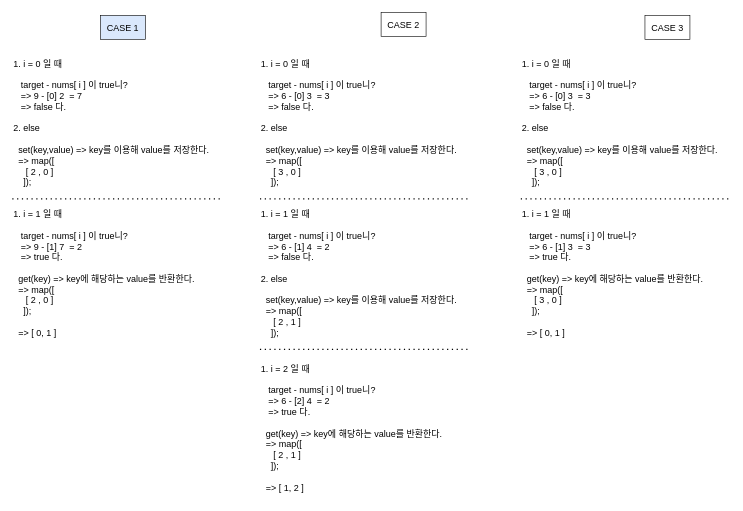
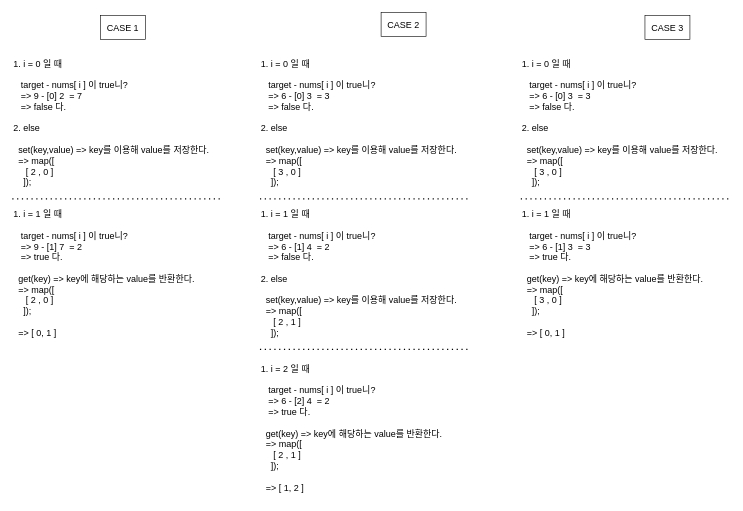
  <mxCell id="0" />
  <mxCell id="1" parent="0" />
- <mxCell id="2" value="&lt;font style=&quot;font-size: 15px;&quot;&gt;CASE 1&lt;/font&gt;" style="rounded=0;whiteSpace=wrap;html=1;fillColor=#dae8fc;" parent="1" vertex="1"><mxGeometry x="167" y="25" width="75" height="40" as="geometry" /></mxCell>
+ <mxCell id="2" value="&lt;font style=&quot;font-size: 15px;&quot;&gt;CASE 1&lt;/font&gt;" style="rounded=0;whiteSpace=wrap;html=1;" parent="1" vertex="1"><mxGeometry x="167" y="25" width="75" height="40" as="geometry" /></mxCell>
  <mxCell id="3" value="1. i = 0 일 때&lt;br&gt;&lt;br&gt;&amp;nbsp; &amp;nbsp;target - nums[ i ] 이 true니?&lt;br&gt;&amp;nbsp; &amp;nbsp;=&amp;gt; 9 - [0] 2&amp;nbsp; = 7&amp;nbsp;&lt;br&gt;&amp;nbsp; &amp;nbsp;=&amp;gt; false 다.&lt;br&gt;&lt;br&gt;2. else&lt;br&gt;&lt;br&gt;&amp;nbsp; set(key,value) =&amp;gt; key를 이용해 value를 저장한다.&lt;br&gt;&amp;nbsp; =&amp;gt; map([&lt;br&gt;&amp;nbsp; &amp;nbsp; &amp;nbsp;[ 2 , 0 ]&lt;br&gt;&amp;nbsp; &amp;nbsp; ]);&amp;nbsp;" style="text;html=1;strokeColor=none;fillColor=none;align=left;verticalAlign=top;whiteSpace=wrap;rounded=0;fontSize=15;" parent="1" vertex="1"><mxGeometry x="20" y="90" width="349" height="231" as="geometry" /></mxCell>
  <mxCell id="4" value="1. i = 1 일 때&lt;br&gt;&lt;br&gt;&amp;nbsp; &amp;nbsp;target - nums[ i ] 이 true니?&lt;br&gt;&amp;nbsp; &amp;nbsp;=&amp;gt; 9 - [1] 7&amp;nbsp; = 2&amp;nbsp;&lt;br&gt;&amp;nbsp; &amp;nbsp;=&amp;gt; true 다.&lt;br&gt;&lt;br&gt;&amp;nbsp; get(key) =&amp;gt; key에 해당하는 value를 반환한다.&lt;br&gt;&amp;nbsp; =&amp;gt; map([&lt;br&gt;&amp;nbsp; &amp;nbsp; &amp;nbsp;[ 2 , 0 ]&lt;br&gt;&amp;nbsp; &amp;nbsp; ]);&amp;nbsp;&lt;br&gt;&lt;br&gt;&amp;nbsp; =&amp;gt; [ 0, 1 ]" style="text;html=1;strokeColor=none;fillColor=none;align=left;verticalAlign=top;whiteSpace=wrap;rounded=0;fontSize=15;" parent="1" vertex="1"><mxGeometry x="20" y="341" width="349" height="231" as="geometry" /></mxCell>
  <mxCell id="5" value="" style="endArrow=none;dashed=1;html=1;dashPattern=1 3;strokeWidth=2;rounded=0;fontSize=15;" parent="1" edge="1"><mxGeometry width="50" height="50" relative="1" as="geometry"><mxPoint x="20" y="331" as="sourcePoint" /><mxPoint x="367" y="331" as="targetPoint" /></mxGeometry></mxCell>
  <mxCell id="6" value="&lt;font style=&quot;font-size: 15px;&quot;&gt;CASE 2&lt;/font&gt;" style="rounded=0;whiteSpace=wrap;html=1;" parent="1" vertex="1"><mxGeometry x="635" y="20" width="75" height="40" as="geometry" /></mxCell>
  <mxCell id="7" value="1. i = 0 일 때&lt;br&gt;&lt;br&gt;&amp;nbsp; &amp;nbsp;target - nums[ i ] 이 true니?&lt;br&gt;&amp;nbsp; &amp;nbsp;=&amp;gt; 6 - [0] 3&amp;nbsp; = 3&amp;nbsp;&lt;br&gt;&amp;nbsp; &amp;nbsp;=&amp;gt; false 다.&lt;br&gt;&lt;br&gt;2. else&lt;br&gt;&lt;br&gt;&amp;nbsp; set(key,value) =&amp;gt; key를 이용해 value를 저장한다.&lt;br&gt;&amp;nbsp; =&amp;gt; map([&lt;br&gt;&amp;nbsp; &amp;nbsp; &amp;nbsp;[ 3 , 0 ]&lt;br&gt;&amp;nbsp; &amp;nbsp; ]);&amp;nbsp;" style="text;html=1;strokeColor=none;fillColor=none;align=left;verticalAlign=top;whiteSpace=wrap;rounded=0;fontSize=15;" parent="1" vertex="1"><mxGeometry x="433" y="90" width="349" height="231" as="geometry" /></mxCell>
  <mxCell id="8" value="1. i = 1 일 때&lt;br style=&quot;border-color: var(--border-color);&quot;&gt;&lt;br style=&quot;border-color: var(--border-color);&quot;&gt;&amp;nbsp; &amp;nbsp;target - nums[ i ] 이 true니?&lt;br style=&quot;border-color: var(--border-color);&quot;&gt;&amp;nbsp; &amp;nbsp;=&amp;gt; 6 - [1] 4&amp;nbsp; = 2&amp;nbsp;&lt;br style=&quot;border-color: var(--border-color);&quot;&gt;&amp;nbsp; &amp;nbsp;=&amp;gt; false 다.&lt;br style=&quot;border-color: var(--border-color);&quot;&gt;&lt;br style=&quot;border-color: var(--border-color);&quot;&gt;2. else&lt;br style=&quot;border-color: var(--border-color);&quot;&gt;&lt;br style=&quot;border-color: var(--border-color);&quot;&gt;&amp;nbsp; set(key,value) =&amp;gt; key를 이용해 value를 저장한다.&lt;br style=&quot;border-color: var(--border-color);&quot;&gt;&amp;nbsp; =&amp;gt; map([&lt;br style=&quot;border-color: var(--border-color);&quot;&gt;&amp;nbsp; &amp;nbsp; &amp;nbsp;[ 2 , 1 ]&lt;br style=&quot;border-color: var(--border-color);&quot;&gt;&amp;nbsp; &amp;nbsp; ]);&amp;nbsp;" style="text;html=1;strokeColor=none;fillColor=none;align=left;verticalAlign=top;whiteSpace=wrap;rounded=0;fontSize=15;" parent="1" vertex="1"><mxGeometry x="433" y="341" width="349" height="231" as="geometry" /></mxCell>
  <mxCell id="9" value="" style="endArrow=none;dashed=1;html=1;dashPattern=1 3;strokeWidth=2;rounded=0;fontSize=15;" parent="1" edge="1"><mxGeometry width="50" height="50" relative="1" as="geometry"><mxPoint x="433" y="331" as="sourcePoint" /><mxPoint x="780" y="331" as="targetPoint" /></mxGeometry></mxCell>
  <mxCell id="10" value="1. i = 2 일 때&lt;br&gt;&lt;br&gt;&amp;nbsp; &amp;nbsp;target - nums[ i ] 이 true니?&lt;br&gt;&amp;nbsp; &amp;nbsp;=&amp;gt; 6 - [2] 4&amp;nbsp; = 2&amp;nbsp;&lt;br&gt;&amp;nbsp; &amp;nbsp;=&amp;gt; true 다.&lt;br&gt;&lt;br&gt;&amp;nbsp; get(key) =&amp;gt; key에 해당하는 value를 반환한다.&lt;br&gt;&amp;nbsp; =&amp;gt; map([&lt;br&gt;&amp;nbsp; &amp;nbsp; &amp;nbsp;[ 2 , 1 ]&lt;br&gt;&amp;nbsp; &amp;nbsp; ]);&amp;nbsp;&lt;br&gt;&lt;br&gt;&amp;nbsp; =&amp;gt; [ 1, 2 ]" style="text;html=1;strokeColor=none;fillColor=none;align=left;verticalAlign=top;whiteSpace=wrap;rounded=0;fontSize=15;" parent="1" vertex="1"><mxGeometry x="433" y="599" width="349" height="231" as="geometry" /></mxCell>
  <mxCell id="11" value="" style="endArrow=none;dashed=1;html=1;dashPattern=1 3;strokeWidth=2;rounded=0;fontSize=15;" parent="1" edge="1"><mxGeometry width="50" height="50" relative="1" as="geometry"><mxPoint x="433" y="582" as="sourcePoint" /><mxPoint x="780" y="582" as="targetPoint" /></mxGeometry></mxCell>
  <mxCell id="12" value="&lt;font style=&quot;font-size: 15px;&quot;&gt;CASE 3&lt;/font&gt;" style="rounded=0;whiteSpace=wrap;html=1;" parent="1" vertex="1"><mxGeometry x="1075" y="25" width="75" height="40" as="geometry" /></mxCell>
  <mxCell id="13" value="1. i = 0 일 때&lt;br&gt;&lt;br&gt;&amp;nbsp; &amp;nbsp;target - nums[ i ] 이 true니?&lt;br&gt;&amp;nbsp; &amp;nbsp;=&amp;gt; 6 - [0] 3&amp;nbsp; = 3&amp;nbsp;&lt;br&gt;&amp;nbsp; &amp;nbsp;=&amp;gt; false 다.&lt;br&gt;&lt;br&gt;2. else&lt;br&gt;&lt;br&gt;&amp;nbsp; set(key,value) =&amp;gt; key를 이용해 value를 저장한다.&lt;br&gt;&amp;nbsp; =&amp;gt; map([&lt;br&gt;&amp;nbsp; &amp;nbsp; &amp;nbsp;[ 3 , 0 ]&lt;br&gt;&amp;nbsp; &amp;nbsp; ]);&amp;nbsp;" style="text;html=1;strokeColor=none;fillColor=none;align=left;verticalAlign=top;whiteSpace=wrap;rounded=0;fontSize=15;" parent="1" vertex="1"><mxGeometry x="868" y="90" width="349" height="231" as="geometry" /></mxCell>
  <mxCell id="14" value="1. i = 1 일 때&lt;br&gt;&lt;br&gt;&amp;nbsp; &amp;nbsp;target - nums[ i ] 이 true니?&lt;br&gt;&amp;nbsp; &amp;nbsp;=&amp;gt; 6 - [1] 3&amp;nbsp; = 3&amp;nbsp;&lt;br&gt;&amp;nbsp; &amp;nbsp;=&amp;gt; true 다.&lt;br&gt;&lt;br&gt;&amp;nbsp; get(key) =&amp;gt; key에 해당하는 value를 반환한다.&lt;br&gt;&amp;nbsp; =&amp;gt; map([&lt;br&gt;&amp;nbsp; &amp;nbsp; &amp;nbsp;[ 3 , 0 ]&lt;br&gt;&amp;nbsp; &amp;nbsp; ]);&amp;nbsp;&lt;br&gt;&lt;br&gt;&amp;nbsp; =&amp;gt; [ 0, 1 ]" style="text;html=1;strokeColor=none;fillColor=none;align=left;verticalAlign=top;whiteSpace=wrap;rounded=0;fontSize=15;" parent="1" vertex="1"><mxGeometry x="868" y="341" width="349" height="231" as="geometry" /></mxCell>
  <mxCell id="15" value="" style="endArrow=none;dashed=1;html=1;dashPattern=1 3;strokeWidth=2;rounded=0;fontSize=15;" parent="1" edge="1"><mxGeometry width="50" height="50" relative="1" as="geometry"><mxPoint x="868" y="331" as="sourcePoint" /><mxPoint x="1215" y="331" as="targetPoint" /></mxGeometry></mxCell>
